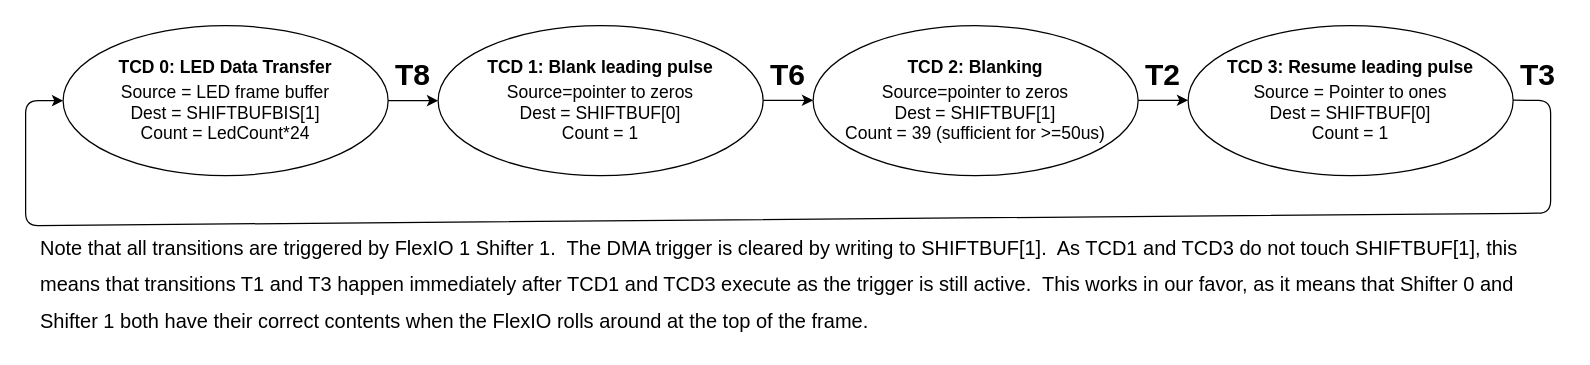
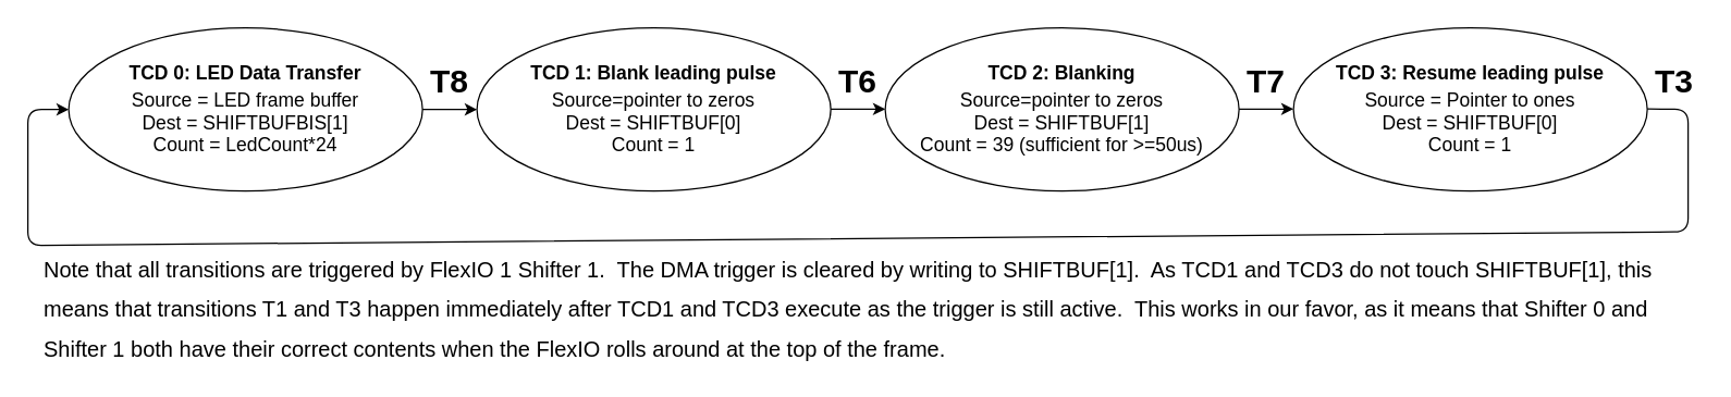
  <mxCell id="0" />
  <mxCell id="1" parent="0" />
  <mxCell id="2" value="&lt;div style=&quot;text-align: left&quot;&gt;&lt;br&gt;&lt;/div&gt;" style="ellipse;whiteSpace=wrap;html=1;fillColor=none;fontSize=24;align=center;" parent="1" vertex="1"><mxGeometry x="50" y="20" width="260" height="120" as="geometry" /></mxCell>
  <mxCell id="3" value="&lt;div style=&quot;font-size: 24px&quot;&gt;&lt;span style=&quot;font-size: 14px&quot;&gt;TCD 0: LED Data Transfer&lt;/span&gt;&lt;/div&gt;&lt;span style=&quot;font-weight: 400&quot;&gt;&lt;div&gt;&lt;span&gt;Source = LED frame buffer&lt;/span&gt;&lt;/div&gt;&lt;/span&gt;&lt;span style=&quot;font-weight: 400&quot;&gt;&lt;div&gt;&lt;span&gt;Dest = SHIFTBUFBIS[1]&lt;/span&gt;&lt;/div&gt;&lt;div&gt;&lt;span&gt;Count = LedCount*24&lt;/span&gt;&lt;/div&gt;&lt;/span&gt;" style="text;html=1;strokeColor=none;fillColor=none;align=center;verticalAlign=middle;whiteSpace=wrap;rounded=0;fontStyle=1;fontSize=14;" parent="1" vertex="1"><mxGeometry x="85" y="30" width="190" height="90" as="geometry" /></mxCell>
  <mxCell id="4" value="&lt;div style=&quot;text-align: left&quot;&gt;&lt;br&gt;&lt;/div&gt;" style="ellipse;whiteSpace=wrap;html=1;fillColor=none;fontSize=24;align=center;" parent="1" vertex="1"><mxGeometry x="350" y="20" width="260" height="120" as="geometry" /></mxCell>
  <mxCell id="5" value="&lt;div style=&quot;font-size: 24px&quot;&gt;&lt;span style=&quot;font-size: 14px&quot;&gt;TCD 1: Blank leading pulse&lt;/span&gt;&lt;/div&gt;&lt;span style=&quot;font-weight: 400&quot;&gt;&lt;div&gt;&lt;span&gt;Source=pointer to zeros&lt;/span&gt;&lt;/div&gt;&lt;/span&gt;&lt;span style=&quot;font-weight: 400&quot;&gt;&lt;div&gt;&lt;span&gt;Dest = SHIFTBUF[0]&lt;/span&gt;&lt;/div&gt;&lt;div&gt;&lt;span&gt;Count = 1&lt;/span&gt;&lt;/div&gt;&lt;/span&gt;" style="text;html=1;strokeColor=none;fillColor=none;align=center;verticalAlign=middle;whiteSpace=wrap;rounded=0;fontStyle=1;fontSize=14;" parent="1" vertex="1"><mxGeometry x="385" y="30" width="190" height="90" as="geometry" /></mxCell>
  <mxCell id="6" value="&lt;div style=&quot;text-align: left&quot;&gt;&lt;br&gt;&lt;/div&gt;" style="ellipse;whiteSpace=wrap;html=1;fillColor=none;fontSize=24;align=center;" parent="1" vertex="1"><mxGeometry x="650" y="20" width="260" height="120" as="geometry" /></mxCell>
  <mxCell id="7" value="&lt;div style=&quot;font-size: 24px&quot;&gt;&lt;span style=&quot;font-size: 14px&quot;&gt;TCD 2: Blanking&lt;/span&gt;&lt;/div&gt;&lt;span style=&quot;font-weight: 400&quot;&gt;&lt;div&gt;&lt;span&gt;Source=pointer to zeros&lt;/span&gt;&lt;/div&gt;&lt;/span&gt;&lt;span style=&quot;font-weight: 400&quot;&gt;&lt;div&gt;&lt;span&gt;Dest = SHIFTBUF[1]&lt;/span&gt;&lt;/div&gt;&lt;div&gt;&lt;span&gt;Count = 39 (sufficient for &amp;gt;=50us)&lt;/span&gt;&lt;/div&gt;&lt;/span&gt;" style="text;html=1;strokeColor=none;fillColor=none;align=center;verticalAlign=middle;whiteSpace=wrap;rounded=0;fontStyle=1;fontSize=14;" parent="1" vertex="1"><mxGeometry x="660" y="30" width="240" height="90" as="geometry" /></mxCell>
  <mxCell id="8" value="&lt;div style=&quot;text-align: left&quot;&gt;&lt;br&gt;&lt;/div&gt;" style="ellipse;whiteSpace=wrap;html=1;fillColor=none;fontSize=24;align=center;" parent="1" vertex="1"><mxGeometry x="950" y="20" width="260" height="120" as="geometry" /></mxCell>
  <mxCell id="9" value="&lt;div style=&quot;font-size: 24px&quot;&gt;&lt;span style=&quot;font-size: 14px&quot;&gt;TCD 3: Resume leading pulse&lt;/span&gt;&lt;/div&gt;&lt;span style=&quot;font-weight: 400&quot;&gt;&lt;div&gt;&lt;span&gt;Source = Pointer to ones&lt;/span&gt;&lt;/div&gt;&lt;/span&gt;&lt;span style=&quot;font-weight: 400&quot;&gt;&lt;div&gt;&lt;span&gt;Dest = SHIFTBUF[0]&lt;/span&gt;&lt;/div&gt;&lt;div&gt;&lt;span&gt;Count = 1&lt;/span&gt;&lt;/div&gt;&lt;/span&gt;" style="text;html=1;strokeColor=none;fillColor=none;align=center;verticalAlign=middle;whiteSpace=wrap;rounded=0;fontStyle=1;fontSize=14;" parent="1" vertex="1"><mxGeometry x="960" y="30" width="240" height="90" as="geometry" /></mxCell>
  <mxCell id="10" value="" style="endArrow=classic;html=1;fontSize=24;entryX=0;entryY=0.5;entryDx=0;entryDy=0;" parent="1" target="4" edge="1"><mxGeometry width="50" height="50" relative="1" as="geometry"><mxPoint x="310" y="80" as="sourcePoint" /><mxPoint x="360" y="30" as="targetPoint" /></mxGeometry></mxCell>
  <mxCell id="11" value="" style="endArrow=classic;html=1;fontSize=24;entryX=0;entryY=0.5;entryDx=0;entryDy=0;" parent="1" edge="1"><mxGeometry width="50" height="50" relative="1" as="geometry"><mxPoint x="610" y="79.76" as="sourcePoint" /><mxPoint x="650" y="79.76" as="targetPoint" /></mxGeometry></mxCell>
  <mxCell id="12" value="" style="endArrow=classic;html=1;fontSize=24;entryX=0;entryY=0.5;entryDx=0;entryDy=0;" parent="1" edge="1"><mxGeometry width="50" height="50" relative="1" as="geometry"><mxPoint x="910" y="79.71" as="sourcePoint" /><mxPoint x="950" y="79.71" as="targetPoint" /></mxGeometry></mxCell>
  <mxCell id="13" value="" style="endArrow=classic;html=1;fontSize=24;entryX=0;entryY=0.5;entryDx=0;entryDy=0;" parent="1" target="2" edge="1"><mxGeometry width="50" height="50" relative="1" as="geometry"><mxPoint x="1210" y="79.66" as="sourcePoint" /><mxPoint x="50" y="80" as="targetPoint" /><Array as="points"><mxPoint x="1240" y="80" /><mxPoint x="1240" y="170" /><mxPoint x="20" y="180" /><mxPoint x="20" y="80" /></Array></mxGeometry></mxCell>
  <mxCell id="14" value="T8" style="text;html=1;strokeColor=none;fillColor=none;align=center;verticalAlign=middle;whiteSpace=wrap;rounded=0;fontStyle=1;fontSize=24;" parent="1" vertex="1"><mxGeometry x="310" y="50" width="40" height="20" as="geometry" /></mxCell>
  <mxCell id="15" value="T6" style="text;html=1;strokeColor=none;fillColor=none;align=center;verticalAlign=middle;whiteSpace=wrap;rounded=0;fontStyle=1;fontSize=24;" parent="1" vertex="1"><mxGeometry x="610" y="50" width="40" height="20" as="geometry" /></mxCell>
- <mxCell id="16" value="T2" style="text;html=1;strokeColor=none;fillColor=none;align=center;verticalAlign=middle;whiteSpace=wrap;rounded=0;fontStyle=1;fontSize=24;" parent="1" vertex="1"><mxGeometry x="910" y="50" width="40" height="20" as="geometry" /></mxCell>
+ <mxCell id="16" value="T7" style="text;html=1;strokeColor=none;fillColor=none;align=center;verticalAlign=middle;whiteSpace=wrap;rounded=0;fontStyle=1;fontSize=24;" parent="1" vertex="1"><mxGeometry x="910" y="50" width="40" height="20" as="geometry" /></mxCell>
  <mxCell id="17" value="T3" style="text;html=1;strokeColor=none;fillColor=none;align=center;verticalAlign=middle;whiteSpace=wrap;rounded=0;fontStyle=1;fontSize=24;" parent="1" vertex="1"><mxGeometry x="1210" y="50" width="40" height="20" as="geometry" /></mxCell>
  <mxCell id="18" value="&lt;span style=&quot;font-weight: normal&quot;&gt;&lt;font style=&quot;font-size: 16px&quot;&gt;Note that all transitions are triggered by FlexIO 1 Shifter 1.&amp;nbsp; The DMA trigger is cleared by writing to SHIFTBUF[1].&amp;nbsp; As TCD1 and TCD3 do not touch SHIFTBUF[1], this means that transitions T1 and T3 happen immediately after TCD1 and TCD3 execute as the trigger is still active.&amp;nbsp; This works in our favor, as it means that Shifter 0 and Shifter 1 both have their correct contents when the FlexIO rolls around at the top of the frame.&amp;nbsp;&lt;/font&gt;&lt;/span&gt;" style="text;html=1;strokeColor=none;fillColor=none;align=left;verticalAlign=middle;whiteSpace=wrap;rounded=0;fontStyle=1;fontSize=24;" parent="1" vertex="1"><mxGeometry x="30" y="180" width="1200" height="90" as="geometry" /></mxCell>
